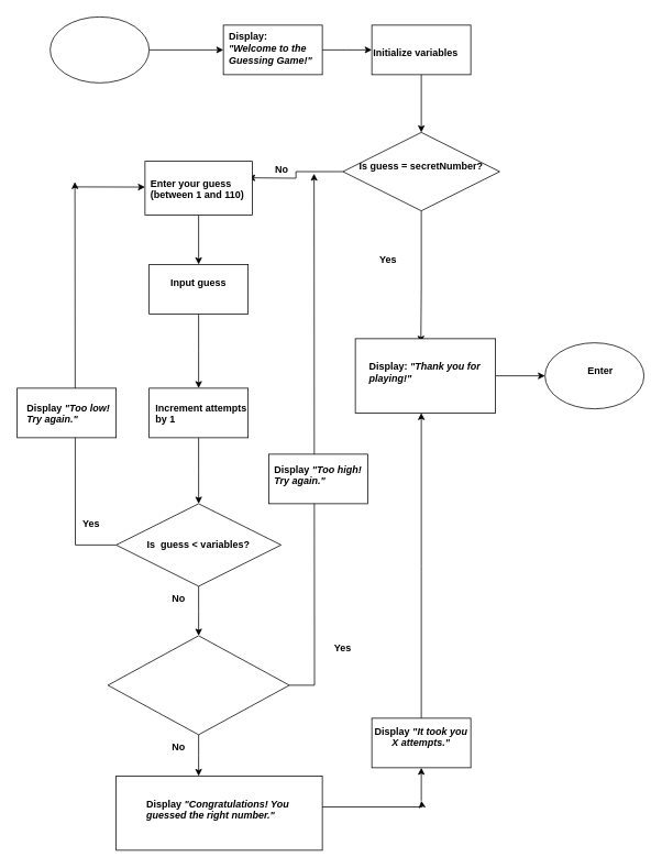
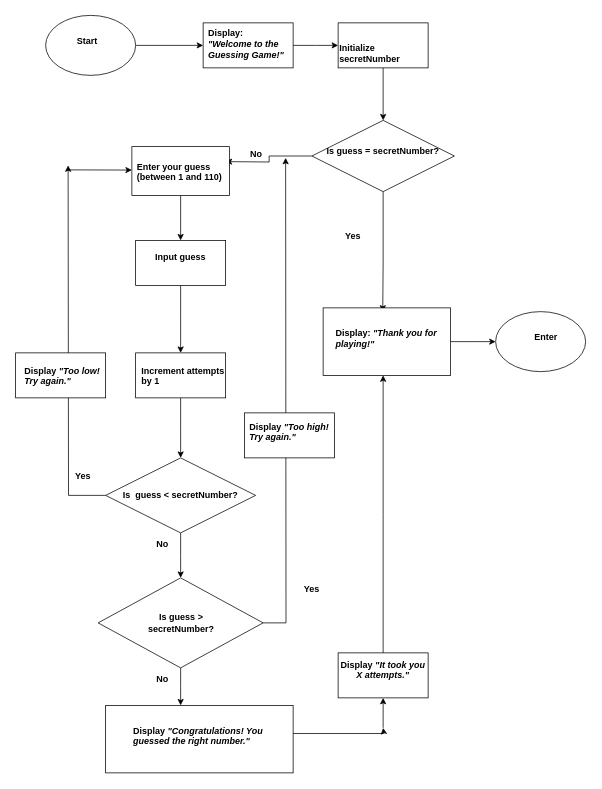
  <mxCell id="0" />
  <mxCell id="1" parent="0" />
  <mxCell id="2" style="edgeStyle=orthogonalEdgeStyle;rounded=0;orthogonalLoop=1;jettySize=auto;html=1;" edge="1" parent="1" source="3" target="5"><mxGeometry relative="1" as="geometry"><mxPoint x="260" y="60" as="targetPoint" /></mxGeometry></mxCell>
  <mxCell id="3" value="" style="ellipse;whiteSpace=wrap;html=1;" vertex="1" parent="1"><mxGeometry x="60" y="20" width="120" height="80" as="geometry" /></mxCell>
  <mxCell id="4" style="edgeStyle=orthogonalEdgeStyle;rounded=0;orthogonalLoop=1;jettySize=auto;html=1;" edge="1" parent="1" source="5"><mxGeometry relative="1" as="geometry"><mxPoint x="450" y="60" as="targetPoint" /></mxGeometry></mxCell>
  <mxCell id="5" value="" style="rounded=0;whiteSpace=wrap;html=1;" vertex="1" parent="1"><mxGeometry x="270" y="30" width="120" height="60" as="geometry" /></mxCell>
  <mxCell id="6" style="edgeStyle=orthogonalEdgeStyle;rounded=0;orthogonalLoop=1;jettySize=auto;html=1;" edge="1" parent="1" source="7" target="10"><mxGeometry relative="1" as="geometry"><mxPoint x="510" y="170" as="targetPoint" /></mxGeometry></mxCell>
  <mxCell id="7" value="" style="rounded=0;whiteSpace=wrap;html=1;" vertex="1" parent="1"><mxGeometry x="450" y="30" width="120" height="60" as="geometry" /></mxCell>
  <mxCell id="8" style="edgeStyle=orthogonalEdgeStyle;rounded=0;orthogonalLoop=1;jettySize=auto;html=1;" edge="1" parent="1" source="10"><mxGeometry relative="1" as="geometry"><mxPoint x="300" y="215" as="targetPoint" /></mxGeometry></mxCell>
  <mxCell id="9" style="edgeStyle=orthogonalEdgeStyle;rounded=0;orthogonalLoop=1;jettySize=auto;html=1;entryX=0.5;entryY=0;entryDx=0;entryDy=0;exitX=0.5;exitY=1;exitDx=0;exitDy=0;" edge="1" parent="1" source="10"><mxGeometry relative="1" as="geometry"><mxPoint x="509.5" y="415" as="targetPoint" /><mxPoint x="504.5" y="275" as="sourcePoint" /><Array as="points"><mxPoint x="510" y="350" /></Array></mxGeometry></mxCell>
  <mxCell id="10" value="&#10;Is guess = secretNumber?&#10;&#10;" style="rhombus;whiteSpace=wrap;html=1;fontStyle=1" vertex="1" parent="1"><mxGeometry x="415" y="160" width="190" height="95" as="geometry" /></mxCell>
  <mxCell id="11" style="edgeStyle=orthogonalEdgeStyle;rounded=0;orthogonalLoop=1;jettySize=auto;html=1;" edge="1" parent="1" source="12" target="14"><mxGeometry relative="1" as="geometry" /></mxCell>
  <mxCell id="12" value="" style="rounded=0;whiteSpace=wrap;html=1;" vertex="1" parent="1"><mxGeometry x="175" y="195" width="130" height="65" as="geometry" /></mxCell>
  <mxCell id="13" style="edgeStyle=orthogonalEdgeStyle;rounded=0;orthogonalLoop=1;jettySize=auto;html=1;" edge="1" parent="1" source="14"><mxGeometry relative="1" as="geometry"><mxPoint x="240" y="470" as="targetPoint" /></mxGeometry></mxCell>
  <mxCell id="14" value="&#10;Input guess &#10;&#10;" style="rounded=0;whiteSpace=wrap;html=1;fontStyle=1" vertex="1" parent="1"><mxGeometry x="180" y="320" width="120" height="60" as="geometry" /></mxCell>
  <mxCell id="15" style="edgeStyle=orthogonalEdgeStyle;rounded=0;orthogonalLoop=1;jettySize=auto;html=1;" edge="1" parent="1" source="16"><mxGeometry relative="1" as="geometry"><mxPoint x="240" y="610" as="targetPoint" /></mxGeometry></mxCell>
  <mxCell id="16" value="" style="rounded=0;whiteSpace=wrap;html=1;" vertex="1" parent="1"><mxGeometry x="180" y="470" width="120" height="60" as="geometry" /></mxCell>
+ <mxCell id="17" value="Start" style="text;whiteSpace=wrap;html=1;fontStyle=1" vertex="1" parent="1"><mxGeometry x="100" y="40" width="60" height="40" as="geometry" /></mxCell>
  <mxCell id="18" value="Display: &lt;em data-end=&quot;289&quot; data-start=&quot;256&quot;&gt;&quot;Welcome to the Guessing Game!&quot;&lt;/em&gt;" style="text;whiteSpace=wrap;html=1;fontStyle=1" vertex="1" parent="1"><mxGeometry x="275" y="30" width="110" height="60" as="geometry" /></mxCell>
- <mxCell id="19" value="Initialize variables" style="text;whiteSpace=wrap;html=1;fontStyle=1" vertex="1" parent="1"><mxGeometry x="450" y="50" width="130" height="40" as="geometry" /></mxCell>
+ <mxCell id="19" value="Initialize secretNumber" style="text;whiteSpace=wrap;html=1;fontStyle=1" vertex="1" parent="1"><mxGeometry x="450" y="50" width="130" height="40" as="geometry" /></mxCell>
  <mxCell id="20" value="Enter your guess (between 1 and 110)" style="text;whiteSpace=wrap;html=1;fontStyle=1" vertex="1" parent="1"><mxGeometry x="180" y="207.5" width="136" height="40" as="geometry" /></mxCell>
  <mxCell id="21" value="Increment attempts by 1" style="text;whiteSpace=wrap;html=1;fontStyle=1" vertex="1" parent="1"><mxGeometry x="185.5" y="480" width="125" height="40" as="geometry" /></mxCell>
  <mxCell id="22" style="edgeStyle=orthogonalEdgeStyle;rounded=0;orthogonalLoop=1;jettySize=auto;html=1;" edge="1" parent="1" source="24"><mxGeometry relative="1" as="geometry"><mxPoint x="90" y="220" as="targetPoint" /></mxGeometry></mxCell>
  <mxCell id="23" style="edgeStyle=orthogonalEdgeStyle;rounded=0;orthogonalLoop=1;jettySize=auto;html=1;" edge="1" parent="1" source="24"><mxGeometry relative="1" as="geometry"><mxPoint x="240" y="770" as="targetPoint" /></mxGeometry></mxCell>
- <mxCell id="24" value="Is&amp;nbsp; guess &amp;lt; variables?" style="rhombus;whiteSpace=wrap;html=1;fontStyle=1" vertex="1" parent="1"><mxGeometry x="140" y="610" width="200" height="100" as="geometry" /></mxCell>
+ <mxCell id="24" value="Is&amp;nbsp; guess &amp;lt; secretNumber?" style="rhombus;whiteSpace=wrap;html=1;fontStyle=1" vertex="1" parent="1"><mxGeometry x="140" y="610" width="200" height="100" as="geometry" /></mxCell>
  <mxCell id="25" value="" style="endArrow=classic;html=1;rounded=0;entryX=0;entryY=0.5;entryDx=0;entryDy=0;" edge="1" parent="1"><mxGeometry width="50" height="50" relative="1" as="geometry"><mxPoint x="90" y="226" as="sourcePoint" /><mxPoint x="175" y="226.25" as="targetPoint" /></mxGeometry></mxCell>
  <mxCell id="26" value="Yes" style="text;html=1;align=center;verticalAlign=middle;whiteSpace=wrap;rounded=0;fontStyle=1" vertex="1" parent="1"><mxGeometry x="80" y="620" width="60" height="30" as="geometry" /></mxCell>
  <mxCell id="27" value="" style="rounded=0;whiteSpace=wrap;html=1;direction=west;" vertex="1" parent="1"><mxGeometry x="20" y="470" width="120" height="60" as="geometry" /></mxCell>
  <mxCell id="28" value="Display &lt;em data-end=&quot;755&quot; data-start=&quot;732&quot;&gt;&quot;Too low! Try again.&quot;&lt;/em&gt;" style="text;whiteSpace=wrap;html=1;fontStyle=1" vertex="1" parent="1"><mxGeometry x="30" y="480" width="120" height="40" as="geometry" /></mxCell>
  <mxCell id="29" value="No" style="text;html=1;align=center;verticalAlign=middle;whiteSpace=wrap;rounded=0;fontStyle=1" vertex="1" parent="1"><mxGeometry x="185.5" y="710" width="60" height="30" as="geometry" /></mxCell>
  <mxCell id="30" style="edgeStyle=orthogonalEdgeStyle;rounded=0;orthogonalLoop=1;jettySize=auto;html=1;" edge="1" parent="1" source="32"><mxGeometry relative="1" as="geometry"><mxPoint x="380" y="210" as="targetPoint" /></mxGeometry></mxCell>
  <mxCell id="31" style="edgeStyle=orthogonalEdgeStyle;rounded=0;orthogonalLoop=1;jettySize=auto;html=1;" edge="1" parent="1" source="32"><mxGeometry relative="1" as="geometry"><mxPoint x="240" y="940" as="targetPoint" /></mxGeometry></mxCell>
  <mxCell id="32" value="" style="rhombus;whiteSpace=wrap;html=1;" vertex="1" parent="1"><mxGeometry x="130" y="770" width="220" height="120" as="geometry" /></mxCell>
+ <mxCell id="33" value="Is&amp;nbsp;guess &amp;gt; secretNumber?" style="text;html=1;align=center;verticalAlign=middle;whiteSpace=wrap;rounded=0;fontStyle=1" vertex="1" parent="1"><mxGeometry x="166" y="805" width="150" height="50" as="geometry" /></mxCell>
  <mxCell id="34" value="Yes" style="text;html=1;align=center;verticalAlign=middle;whiteSpace=wrap;rounded=0;fontStyle=1" vertex="1" parent="1"><mxGeometry x="385" y="770" width="60" height="30" as="geometry" /></mxCell>
  <mxCell id="35" value="" style="rounded=0;whiteSpace=wrap;html=1;" vertex="1" parent="1"><mxGeometry x="140" y="940" width="250" height="90" as="geometry" /></mxCell>
  <mxCell id="36" style="edgeStyle=orthogonalEdgeStyle;rounded=0;orthogonalLoop=1;jettySize=auto;html=1;exitX=1;exitY=0.25;exitDx=0;exitDy=0;" edge="1" parent="1"><mxGeometry relative="1" as="geometry"><mxPoint x="510" y="970" as="targetPoint" /><mxPoint x="390" y="977.5" as="sourcePoint" /><Array as="points"><mxPoint x="511" y="978" /></Array></mxGeometry></mxCell>
  <mxCell id="37" value="Display &lt;em data-end=&quot;1019&quot; data-start=&quot;969&quot;&gt;&quot;Congratulations! You guessed the right number.&quot;&lt;/em&gt;" style="text;whiteSpace=wrap;html=1;fontStyle=1" vertex="1" parent="1"><mxGeometry x="175" y="960" width="215" height="70" as="geometry" /></mxCell>
  <mxCell id="38" value="No" style="text;html=1;align=center;verticalAlign=middle;whiteSpace=wrap;rounded=0;fontStyle=1" vertex="1" parent="1"><mxGeometry x="185.5" y="890" width="60" height="30" as="geometry" /></mxCell>
  <mxCell id="39" style="edgeStyle=orthogonalEdgeStyle;rounded=0;orthogonalLoop=1;jettySize=auto;html=1;" edge="1" parent="1" source="40"><mxGeometry relative="1" as="geometry"><mxPoint x="510" y="500" as="targetPoint" /></mxGeometry></mxCell>
  <mxCell id="40" value="&#10;Display &lt;em data-start=&quot;1057&quot; data-end=&quot;1084&quot;&gt;&quot;It took you X attempts.&quot;&lt;/em&gt; &#10;&#10;" style="rounded=0;whiteSpace=wrap;html=1;fontStyle=1" vertex="1" parent="1"><mxGeometry x="450" y="870" width="120" height="60" as="geometry" /></mxCell>
  <mxCell id="41" style="edgeStyle=orthogonalEdgeStyle;rounded=0;orthogonalLoop=1;jettySize=auto;html=1;" edge="1" parent="1" source="42"><mxGeometry relative="1" as="geometry"><mxPoint x="660" y="455" as="targetPoint" /></mxGeometry></mxCell>
  <mxCell id="42" value="" style="rounded=0;whiteSpace=wrap;html=1;" vertex="1" parent="1"><mxGeometry x="430" y="410" width="170" height="90" as="geometry" /></mxCell>
  <mxCell id="43" value="No" style="text;html=1;align=center;verticalAlign=middle;whiteSpace=wrap;rounded=0;fontStyle=1" vertex="1" parent="1"><mxGeometry x="310.5" y="190" width="60" height="30" as="geometry" /></mxCell>
  <mxCell id="44" value="" style="rounded=0;whiteSpace=wrap;html=1;" vertex="1" parent="1"><mxGeometry x="325" y="550" width="120" height="60" as="geometry" /></mxCell>
  <mxCell id="45" value="Display &lt;em data-end=&quot;909&quot; data-start=&quot;885&quot;&gt;&quot;Too high! Try again.&quot;&lt;/em&gt;" style="text;whiteSpace=wrap;html=1;fontStyle=1" vertex="1" parent="1"><mxGeometry x="330" y="555" width="110" height="40" as="geometry" /></mxCell>
  <mxCell id="46" value="Yes" style="text;html=1;align=center;verticalAlign=middle;whiteSpace=wrap;rounded=0;fontStyle=1" vertex="1" parent="1"><mxGeometry x="440" y="300" width="60" height="30" as="geometry" /></mxCell>
  <mxCell id="47" value="Display: &lt;em data-end=&quot;1192&quot; data-start=&quot;1166&quot;&gt;&quot;Thank you for playing!&quot;&lt;/em&gt;" style="text;whiteSpace=wrap;html=1;fontStyle=1" vertex="1" parent="1"><mxGeometry x="445" y="430" width="150" height="40" as="geometry" /></mxCell>
  <mxCell id="48" value="" style="ellipse;whiteSpace=wrap;html=1;" vertex="1" parent="1"><mxGeometry x="660" y="415" width="120" height="80" as="geometry" /></mxCell>
  <mxCell id="49" value="&lt;strong data-start=&quot;1212&quot; data-end=&quot;1219&quot;&gt;Enter&lt;/strong&gt;" style="text;whiteSpace=wrap;html=1;" vertex="1" parent="1"><mxGeometry x="710" y="435" width="60" height="40" as="geometry" /></mxCell>
  <mxCell id="50" value="" style="endArrow=classic;html=1;rounded=0;entryX=0.5;entryY=1;entryDx=0;entryDy=0;" edge="1" parent="1" target="40"><mxGeometry width="50" height="50" relative="1" as="geometry"><mxPoint x="510" y="970" as="sourcePoint" /><mxPoint x="440" y="770" as="targetPoint" /><Array as="points"><mxPoint x="510" y="970" /></Array></mxGeometry></mxCell>
